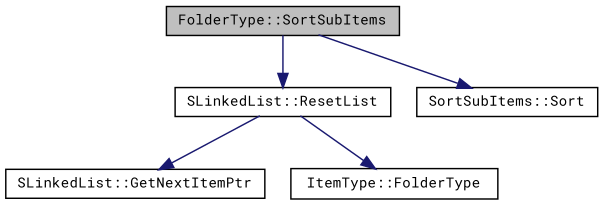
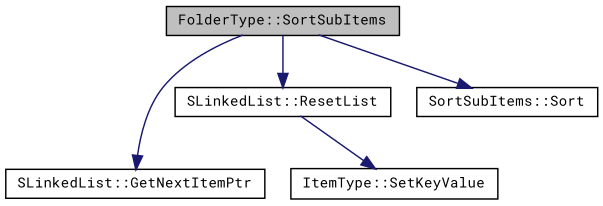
  digraph {
    fontname="Roboto Mono"
    rankdir=TB
    node [color=black fillcolor=white fontname="Roboto Mono" fontsize=10 shape=record style=filled]
    edge [color=midnightblue fontname="Roboto Mono" fontsize=10 labelfontname=Helvetica labelfontsize=10 style=solid]
    n1 [fillcolor=grey75 fontcolor=black height=0.2 label="FolderType::SortSubItems" width=0.4]
    n2 [height=0.2 label="SLinkedList::ResetList" width=0.4]
    n3 [height=0.2 label="SLinkedList::GetNextItemPtr" width=0.4]
    n4 [height=0.2 label="SortSubItems::Sort" width=0.4]
-   n5 [height=0.2 label="ItemType::FolderType" width=0.4]
+   n5 [height=0.2 label="ItemType::SetKeyValue" width=0.4]
    n1 -> n2
-   n2 -> n3
+   n1 -> n3
    n1 -> n4
    n2 -> n5
  }
